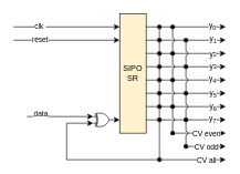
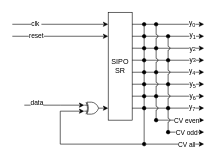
  <mxCell id="0" />
  <mxCell id="1" parent="0" />
  <mxCell id="2" value="" style="endArrow=classic;html=1;rounded=0;entryX=0;entryY=0.75;entryDx=0;entryDy=0;entryPerimeter=0;startArrow=oval;startFill=1;jumpStyle=none;" edge="1" parent="1" target="23"><mxGeometry width="50" height="50" relative="1" as="geometry"><mxPoint x="240" y="40" as="sourcePoint" /><mxPoint x="130" y="180" as="targetPoint" /><Array as="points"><mxPoint x="240" y="60" /><mxPoint x="240" y="80" /><mxPoint x="240" y="100" /><mxPoint x="240" y="120" /><mxPoint x="240" y="140" /><mxPoint x="240" y="160" /><mxPoint x="240" y="180" /><mxPoint x="240" y="240" /><mxPoint x="100" y="240" /><mxPoint x="100" y="185" /></Array></mxGeometry></mxCell>
- <mxCell id="3" value="SIPO SR" style="rounded=0;whiteSpace=wrap;html=1;fillColor=#fff2cc;" vertex="1" parent="1"><mxGeometry x="180" y="20" width="40" height="180" as="geometry" /></mxCell>
+ <mxCell id="3" value="SIPO SR" style="rounded=0;whiteSpace=wrap;html=1;" vertex="1" parent="1"><mxGeometry x="180" y="20" width="40" height="180" as="geometry" /></mxCell>
  <mxCell id="4" value="y&lt;sub&gt;0&lt;/sub&gt;" style="endArrow=classic;html=1;rounded=0;" edge="1" parent="1"><mxGeometry x="0.6" width="50" height="50" relative="1" as="geometry"><mxPoint x="240" y="40" as="sourcePoint" /><mxPoint x="340" y="40" as="targetPoint" /><mxPoint as="offset" /></mxGeometry></mxCell>
  <mxCell id="5" value="" style="endArrow=classic;html=1;rounded=0;startArrow=oval;startFill=1;" edge="1" parent="1"><mxGeometry width="50" height="50" relative="1" as="geometry"><mxPoint x="240" y="80" as="sourcePoint" /><mxPoint x="340" y="80" as="targetPoint" /><Array as="points" /></mxGeometry></mxCell>
  <mxCell id="6" value="y&lt;span style=&quot;font-size: 9.167px;&quot;&gt;2&lt;/span&gt;" style="edgeLabel;html=1;align=center;verticalAlign=middle;resizable=0;points=[];" vertex="1" connectable="0" parent="5"><mxGeometry x="-0.002" relative="1" as="geometry"><mxPoint x="30" as="offset" /></mxGeometry></mxCell>
  <mxCell id="7" value="" style="endArrow=classic;html=1;rounded=0;startArrow=oval;startFill=1;" edge="1" parent="1"><mxGeometry width="50" height="50" relative="1" as="geometry"><mxPoint x="240" y="100" as="sourcePoint" /><mxPoint x="340" y="100" as="targetPoint" /><Array as="points" /></mxGeometry></mxCell>
  <mxCell id="8" value="y&lt;span style=&quot;font-size: 9.167px;&quot;&gt;3&lt;/span&gt;" style="edgeLabel;html=1;align=center;verticalAlign=middle;resizable=0;points=[];" vertex="1" connectable="0" parent="7"><mxGeometry x="-0.104" y="1" relative="1" as="geometry"><mxPoint x="35" as="offset" /></mxGeometry></mxCell>
  <mxCell id="9" value="y&lt;sub&gt;4&lt;/sub&gt;" style="endArrow=classic;html=1;rounded=0;startArrow=oval;startFill=1;" edge="1" parent="1"><mxGeometry x="0.6" width="50" height="50" relative="1" as="geometry"><mxPoint x="240" y="120" as="sourcePoint" /><mxPoint x="340" y="120" as="targetPoint" /><Array as="points" /><mxPoint as="offset" /></mxGeometry></mxCell>
  <mxCell id="10" value="" style="endArrow=classic;html=1;rounded=0;startArrow=oval;startFill=1;" edge="1" parent="1"><mxGeometry width="50" height="50" relative="1" as="geometry"><mxPoint x="240" y="140" as="sourcePoint" /><mxPoint x="340" y="140" as="targetPoint" /><Array as="points" /></mxGeometry></mxCell>
  <mxCell id="11" value="y&lt;sub&gt;5&lt;/sub&gt;" style="edgeLabel;html=1;align=center;verticalAlign=middle;resizable=0;points=[];" vertex="1" connectable="0" parent="10"><mxGeometry x="0.043" y="3" relative="1" as="geometry"><mxPoint x="28" y="3" as="offset" /></mxGeometry></mxCell>
  <mxCell id="12" value="" style="endArrow=classic;html=1;rounded=0;startArrow=oval;startFill=1;" edge="1" parent="1"><mxGeometry width="50" height="50" relative="1" as="geometry"><mxPoint x="240" y="160" as="sourcePoint" /><mxPoint x="340" y="160" as="targetPoint" /><Array as="points" /></mxGeometry></mxCell>
  <mxCell id="13" value="y&lt;sub&gt;6&lt;/sub&gt;" style="edgeLabel;html=1;align=center;verticalAlign=middle;resizable=0;points=[];" vertex="1" connectable="0" parent="12"><mxGeometry x="-0.025" y="-3" relative="1" as="geometry"><mxPoint x="31" y="-3" as="offset" /></mxGeometry></mxCell>
  <mxCell id="14" value="" style="endArrow=classic;html=1;rounded=0;startArrow=oval;startFill=1;" edge="1" parent="1"><mxGeometry width="50" height="50" relative="1" as="geometry"><mxPoint x="240" y="60" as="sourcePoint" /><mxPoint x="340" y="60" as="targetPoint" /><Array as="points" /></mxGeometry></mxCell>
  <mxCell id="15" value="y&lt;sub&gt;1&lt;/sub&gt;" style="edgeLabel;html=1;align=center;verticalAlign=middle;resizable=0;points=[];" vertex="1" connectable="0" parent="14"><mxGeometry x="-0.059" y="1" relative="1" as="geometry"><mxPoint x="33" as="offset" /></mxGeometry></mxCell>
  <mxCell id="16" value="y&lt;sub&gt;7&lt;/sub&gt;" style="endArrow=classic;html=1;rounded=0;startArrow=oval;startFill=1;" edge="1" parent="1"><mxGeometry x="0.6" width="50" height="50" relative="1" as="geometry"><mxPoint x="240" y="180" as="sourcePoint" /><mxPoint x="340" y="179.93" as="targetPoint" /><Array as="points" /><mxPoint as="offset" /></mxGeometry></mxCell>
  <mxCell id="17" value="clk&amp;nbsp;" style="endArrow=classic;html=1;rounded=0;" edge="1" parent="1"><mxGeometry x="-0.5" width="50" height="50" relative="1" as="geometry"><mxPoint x="20" y="40" as="sourcePoint" /><mxPoint x="180" y="40" as="targetPoint" /><Array as="points" /><mxPoint as="offset" /></mxGeometry></mxCell>
  <mxCell id="18" value="" style="endArrow=classic;html=1;rounded=0;startArrow=oval;startFill=1;" edge="1" parent="1"><mxGeometry width="50" height="50" relative="1" as="geometry"><mxPoint x="240" y="240" as="sourcePoint" /><mxPoint x="340" y="240" as="targetPoint" /></mxGeometry></mxCell>
  <mxCell id="19" value="CV all" style="edgeLabel;html=1;align=center;verticalAlign=middle;resizable=0;points=[];" vertex="1" connectable="0" parent="18"><mxGeometry x="-0.203" y="-1" relative="1" as="geometry"><mxPoint x="30" as="offset" /></mxGeometry></mxCell>
  <mxCell id="20" value="reset" style="endArrow=classic;html=1;rounded=0;" edge="1" parent="1"><mxGeometry x="-0.5" width="50" height="50" relative="1" as="geometry"><mxPoint x="20" y="60" as="sourcePoint" /><mxPoint x="180" y="60" as="targetPoint" /><Array as="points" /><mxPoint as="offset" /></mxGeometry></mxCell>
  <mxCell id="21" value="" style="endArrow=classic;html=1;rounded=0;entryX=0;entryY=0.25;entryDx=0;entryDy=0;entryPerimeter=0;" edge="1" parent="1" target="23"><mxGeometry width="50" height="50" relative="1" as="geometry"><mxPoint x="40" y="175" as="sourcePoint" /><mxPoint x="130" y="170" as="targetPoint" /><Array as="points"><mxPoint x="100" y="175" /></Array></mxGeometry></mxCell>
  <mxCell id="22" value="data" style="edgeLabel;html=1;align=center;verticalAlign=middle;resizable=0;points=[];" vertex="1" connectable="0" parent="21"><mxGeometry x="-0.444" y="-1" relative="1" as="geometry"><mxPoint x="-8" y="-6" as="offset" /></mxGeometry></mxCell>
  <mxCell id="23" value="" style="verticalLabelPosition=bottom;shadow=0;dashed=0;align=center;html=1;verticalAlign=top;shape=mxgraph.electrical.logic_gates.logic_gate;operation=xor;" vertex="1" parent="1"><mxGeometry x="140" y="170" width="30" height="20" as="geometry" /></mxCell>
  <mxCell id="24" value="" style="endArrow=classic;html=1;curved=1;exitX=1;exitY=0.5;exitDx=0;exitDy=0;exitPerimeter=0;entryX=0;entryY=0.889;entryDx=0;entryDy=0;entryPerimeter=0;" edge="1" parent="1" source="23" target="3"><mxGeometry width="50" height="50" relative="1" as="geometry"><mxPoint x="130" y="300" as="sourcePoint" /><mxPoint x="180" y="180" as="targetPoint" /></mxGeometry></mxCell>
  <mxCell id="25" value="" style="endArrow=classic;html=1;rounded=0;startArrow=oval;startFill=1;" edge="1" parent="1"><mxGeometry width="50" height="50" relative="1" as="geometry"><mxPoint x="260" y="200" as="sourcePoint" /><mxPoint x="340" y="200" as="targetPoint" /></mxGeometry></mxCell>
  <mxCell id="26" value="CV even" style="edgeLabel;html=1;align=center;verticalAlign=middle;resizable=0;points=[];" vertex="1" connectable="0" parent="25"><mxGeometry x="-0.203" y="-1" relative="1" as="geometry"><mxPoint x="18" y="-1" as="offset" /></mxGeometry></mxCell>
  <mxCell id="27" value="" style="endArrow=classic;html=1;rounded=0;startArrow=oval;startFill=1;" edge="1" parent="1"><mxGeometry width="50" height="50" relative="1" as="geometry"><mxPoint x="280" y="220" as="sourcePoint" /><mxPoint x="340" y="220" as="targetPoint" /></mxGeometry></mxCell>
  <mxCell id="28" value="CV odd" style="edgeLabel;html=1;align=center;verticalAlign=middle;resizable=0;points=[];" vertex="1" connectable="0" parent="27"><mxGeometry x="-0.203" y="-1" relative="1" as="geometry"><mxPoint x="6" as="offset" /></mxGeometry></mxCell>
  <mxCell id="29" value="" style="endArrow=none;html=1;startArrow=oval;startFill=1;jumpStyle=arc;rounded=0;" edge="1" parent="1"><mxGeometry width="50" height="50" relative="1" as="geometry"><mxPoint x="260" y="160" as="sourcePoint" /><mxPoint x="260" y="200" as="targetPoint" /></mxGeometry></mxCell>
  <mxCell id="30" value="" style="endArrow=none;html=1;startArrow=oval;startFill=1;jumpStyle=arc;rounded=0;" edge="1" parent="1"><mxGeometry width="50" height="50" relative="1" as="geometry"><mxPoint x="260" y="120" as="sourcePoint" /><mxPoint x="260" y="160" as="targetPoint" /></mxGeometry></mxCell>
  <mxCell id="31" value="" style="endArrow=none;html=1;startArrow=oval;startFill=1;jumpStyle=arc;rounded=0;" edge="1" parent="1"><mxGeometry width="50" height="50" relative="1" as="geometry"><mxPoint x="260" y="80" as="sourcePoint" /><mxPoint x="260" y="120" as="targetPoint" /></mxGeometry></mxCell>
  <mxCell id="32" value="" style="endArrow=none;html=1;startArrow=oval;startFill=1;jumpStyle=arc;rounded=0;" edge="1" parent="1"><mxGeometry width="50" height="50" relative="1" as="geometry"><mxPoint x="260" y="40" as="sourcePoint" /><mxPoint x="260" y="80" as="targetPoint" /></mxGeometry></mxCell>
  <mxCell id="33" value="" style="endArrow=none;html=1;startArrow=oval;startFill=1;jumpStyle=arc;rounded=0;" edge="1" parent="1"><mxGeometry width="50" height="50" relative="1" as="geometry"><mxPoint x="280" y="60" as="sourcePoint" /><mxPoint x="280" y="100" as="targetPoint" /></mxGeometry></mxCell>
  <mxCell id="34" value="" style="endArrow=none;html=1;startArrow=oval;startFill=1;jumpStyle=arc;rounded=0;" edge="1" parent="1"><mxGeometry width="50" height="50" relative="1" as="geometry"><mxPoint x="280" y="100" as="sourcePoint" /><mxPoint x="280" y="140" as="targetPoint" /></mxGeometry></mxCell>
  <mxCell id="35" value="" style="endArrow=none;html=1;startArrow=oval;startFill=1;jumpStyle=arc;rounded=0;" edge="1" parent="1"><mxGeometry width="50" height="50" relative="1" as="geometry"><mxPoint x="280" y="140" as="sourcePoint" /><mxPoint x="280" y="180" as="targetPoint" /></mxGeometry></mxCell>
  <mxCell id="36" value="" style="endArrow=none;html=1;startArrow=oval;startFill=1;jumpStyle=arc;rounded=0;" edge="1" parent="1"><mxGeometry width="50" height="50" relative="1" as="geometry"><mxPoint x="280" y="180" as="sourcePoint" /><mxPoint x="280" y="220" as="targetPoint" /></mxGeometry></mxCell>
  <mxCell id="37" value="" style="endArrow=none;html=1;rounded=0;jumpStyle=arc;exitX=1;exitY=0.111;exitDx=0;exitDy=0;exitPerimeter=0;" edge="1" parent="1" source="3"><mxGeometry width="50" height="50" relative="1" as="geometry"><mxPoint x="370" y="100" as="sourcePoint" /><mxPoint x="240" y="40" as="targetPoint" /></mxGeometry></mxCell>
  <mxCell id="38" value="" style="endArrow=none;html=1;rounded=0;jumpStyle=arc;" edge="1" parent="1"><mxGeometry width="50" height="50" relative="1" as="geometry"><mxPoint x="220" y="60" as="sourcePoint" /><mxPoint x="240" y="60" as="targetPoint" /><Array as="points" /></mxGeometry></mxCell>
  <mxCell id="39" value="" style="endArrow=none;html=1;rounded=0;jumpStyle=arc;exitX=1;exitY=0.333;exitDx=0;exitDy=0;exitPerimeter=0;" edge="1" parent="1" source="3"><mxGeometry width="50" height="50" relative="1" as="geometry"><mxPoint x="230" y="70" as="sourcePoint" /><mxPoint x="240" y="80" as="targetPoint" /><Array as="points" /></mxGeometry></mxCell>
  <mxCell id="40" value="" style="endArrow=none;html=1;rounded=0;jumpStyle=arc;exitX=1;exitY=0.444;exitDx=0;exitDy=0;exitPerimeter=0;" edge="1" parent="1" source="3"><mxGeometry width="50" height="50" relative="1" as="geometry"><mxPoint x="230" y="89.94" as="sourcePoint" /><mxPoint x="240" y="100" as="targetPoint" /><Array as="points" /></mxGeometry></mxCell>
  <mxCell id="41" value="" style="endArrow=none;html=1;rounded=0;jumpStyle=arc;exitX=1;exitY=0.556;exitDx=0;exitDy=0;exitPerimeter=0;" edge="1" parent="1" source="3"><mxGeometry width="50" height="50" relative="1" as="geometry"><mxPoint x="230" y="109.92" as="sourcePoint" /><mxPoint x="240" y="120" as="targetPoint" /><Array as="points" /></mxGeometry></mxCell>
  <mxCell id="42" value="" style="endArrow=none;html=1;rounded=0;jumpStyle=arc;exitX=1;exitY=0.667;exitDx=0;exitDy=0;exitPerimeter=0;" edge="1" parent="1" source="3"><mxGeometry width="50" height="50" relative="1" as="geometry"><mxPoint x="230" y="130.08" as="sourcePoint" /><mxPoint x="240" y="140" as="targetPoint" /><Array as="points" /></mxGeometry></mxCell>
  <mxCell id="43" value="" style="endArrow=none;html=1;rounded=0;jumpStyle=arc;" edge="1" parent="1"><mxGeometry width="50" height="50" relative="1" as="geometry"><mxPoint x="220" y="160" as="sourcePoint" /><mxPoint x="240" y="160" as="targetPoint" /><Array as="points" /></mxGeometry></mxCell>
  <mxCell id="44" value="" style="endArrow=none;html=1;rounded=0;jumpStyle=arc;exitX=1;exitY=0.889;exitDx=0;exitDy=0;exitPerimeter=0;" edge="1" parent="1" source="3"><mxGeometry width="50" height="50" relative="1" as="geometry"><mxPoint x="230" y="170" as="sourcePoint" /><mxPoint x="240" y="180" as="targetPoint" /><Array as="points" /></mxGeometry></mxCell>
